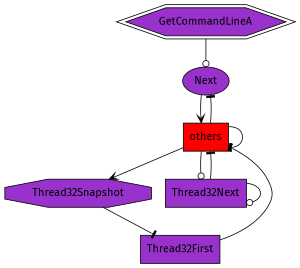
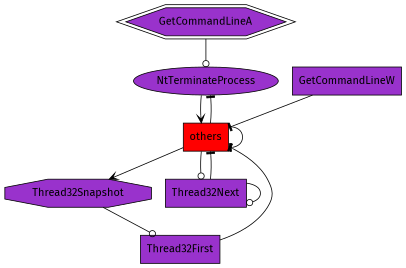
  digraph {
    fontname="Fira Sans"
    node [fillcolor=darkorchid fontname="Fira Sans" shape=box style=filled]
    edge [arrowhead=tee fontname="Fira Sans"]
    n1 [label=GetCommandLineA peripheries=2 shape=hexagon]
-   n2 [label=Next shape=ellipse]
+   n2 [label=NtTerminateProcess shape=ellipse]
+   n3 [label=GetCommandLineW]
    n4 [fillcolor=red label=others]
    n5 [label=Thread32Snapshot shape=octagon]
    n6 [label=Thread32Next]
    n7 [label=Thread32First]
    n1 -> n2 [arrowhead=odot]
    n2 -> n4 [arrowhead=vee]
+   n3 -> n4
    n4 -> n2
    n4 -> n4
    n4 -> n5 [arrowhead=vee]
    n4 -> n6 [arrowhead=odot]
-   n5 -> n7
+   n5 -> n7 [arrowhead=odot]
    n6 -> n4
    n6 -> n6 [arrowhead=odot]
    n7 -> n4
  }
